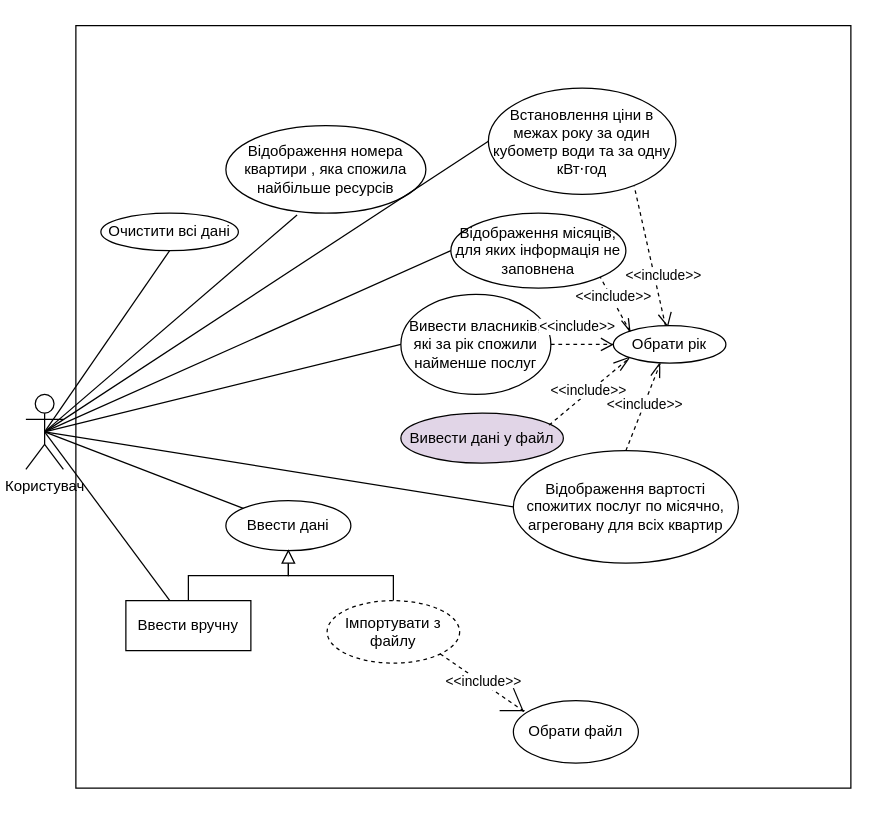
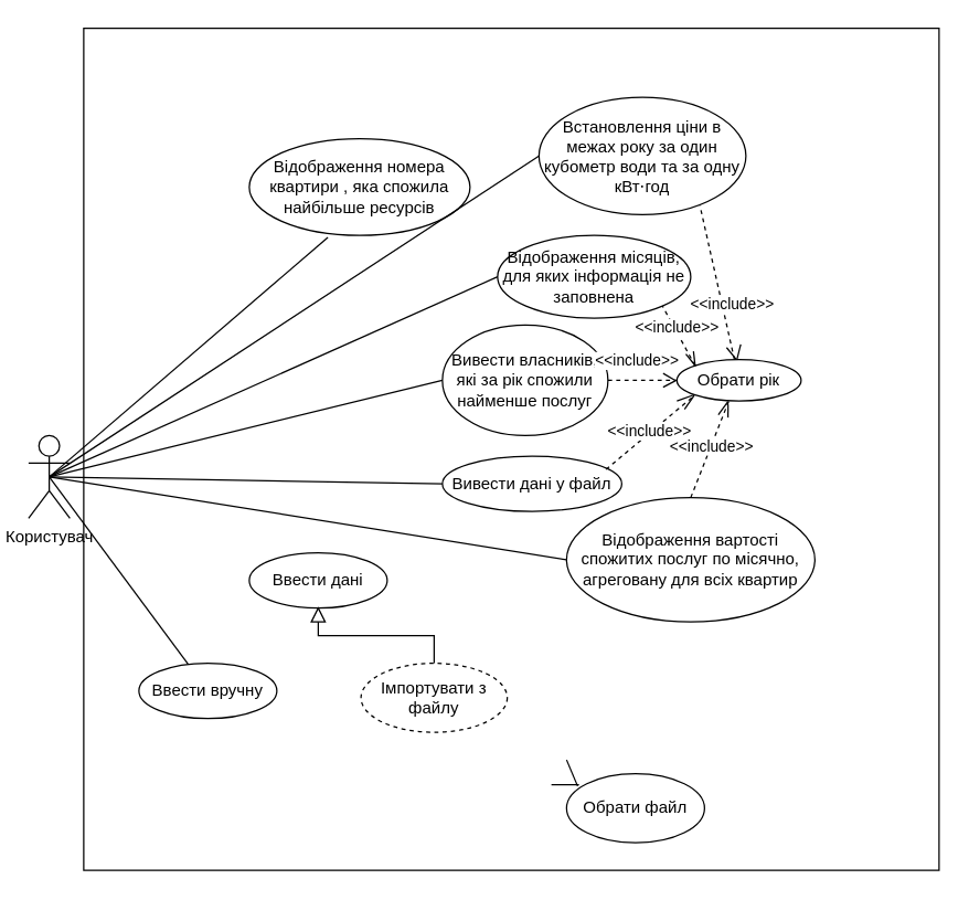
  <mxCell id="0" />
  <mxCell id="1" parent="0" />
  <mxCell id="2" value="" style="rounded=0;whiteSpace=wrap;html=1;" parent="1" vertex="1"><mxGeometry x="60" y="20" width="620" height="610" as="geometry" /></mxCell>
  <mxCell id="3" value="Користувач" style="shape=umlActor;verticalLabelPosition=bottom;verticalAlign=top;html=1;outlineConnect=0;" parent="1" vertex="1"><mxGeometry x="20" y="315" width="30" height="60" as="geometry" /></mxCell>
  <mxCell id="4" value="Ввести дані" style="ellipse;whiteSpace=wrap;html=1;" parent="1" vertex="1"><mxGeometry x="180" y="400" width="100" height="40" as="geometry" /></mxCell>
- <mxCell id="5" style="edgeStyle=orthogonalEdgeStyle;rounded=0;orthogonalLoop=1;jettySize=auto;html=1;entryX=0.5;entryY=1;entryDx=0;entryDy=0;" parent="1" source="6" target="4" edge="1"><mxGeometry relative="1" as="geometry" /></mxCell>
- <mxCell id="6" value="Ввести вручну" style="whiteSpace=wrap;html=1;rounded=0;" parent="1" vertex="1"><mxGeometry x="100" y="480" width="100" height="40" as="geometry" /></mxCell>
+ <mxCell id="6" value="Ввести вручну" style="ellipse;whiteSpace=wrap;html=1;" parent="1" vertex="1"><mxGeometry x="100" y="480" width="100" height="40" as="geometry" /></mxCell>
  <mxCell id="7" style="edgeStyle=orthogonalEdgeStyle;rounded=0;orthogonalLoop=1;jettySize=auto;html=1;" parent="1" source="8" edge="1"><mxGeometry relative="1" as="geometry"><mxPoint x="230" y="440" as="targetPoint" /><Array as="points"><mxPoint x="314" y="460" /><mxPoint x="230" y="460" /></Array></mxGeometry></mxCell>
  <mxCell id="8" value="Імпортувати з файлу" style="ellipse;whiteSpace=wrap;html=1;dashed=1;" parent="1" vertex="1"><mxGeometry x="261" y="480" width="106" height="50" as="geometry" /></mxCell>
  <mxCell id="9" value="" style="triangle;whiteSpace=wrap;html=1;rotation=-90;" parent="1" vertex="1"><mxGeometry x="225" y="440" width="10" height="10" as="geometry" /></mxCell>
  <mxCell id="10" value="Обрати файл" style="ellipse;whiteSpace=wrap;html=1;" parent="1" vertex="1"><mxGeometry x="410" y="560" width="100" height="50" as="geometry" /></mxCell>
- <mxCell id="11" value="" style="endArrow=none;dashed=1;html=1;rounded=0;exitX=1;exitY=1;exitDx=0;exitDy=0;entryX=0.098;entryY=0.188;entryDx=0;entryDy=0;entryPerimeter=0;" parent="1" source="8" target="10" edge="1"><mxGeometry width="50" height="50" relative="1" as="geometry"><mxPoint x="370" y="620" as="sourcePoint" /><mxPoint x="420" y="570" as="targetPoint" /></mxGeometry></mxCell>
- <mxCell id="12" value="&amp;lt;&amp;lt;include&amp;gt;&amp;gt;" style="edgeLabel;html=1;align=center;verticalAlign=middle;resizable=0;points=[];" parent="11" vertex="1" connectable="0"><mxGeometry x="-0.028" y="1" relative="1" as="geometry"><mxPoint as="offset" /></mxGeometry></mxCell>
  <mxCell id="13" value="" style="endArrow=none;html=1;rounded=0;" parent="1" edge="1"><mxGeometry width="50" height="50" relative="1" as="geometry"><mxPoint x="418" y="569" as="sourcePoint" /><mxPoint x="410" y="550" as="targetPoint" /></mxGeometry></mxCell>
  <mxCell id="14" value="" style="endArrow=none;html=1;rounded=0;" parent="1" edge="1"><mxGeometry width="50" height="50" relative="1" as="geometry"><mxPoint x="419" y="568" as="sourcePoint" /><mxPoint x="399" y="568" as="targetPoint" /></mxGeometry></mxCell>
- <mxCell id="15" value="Вивести дані у файл" style="ellipse;whiteSpace=wrap;html=1;fillColor=#e1d5e7;" parent="1" vertex="1"><mxGeometry x="320" y="330" width="130" height="40" as="geometry" /></mxCell>
+ <mxCell id="15" value="Вивести дані у файл" style="ellipse;whiteSpace=wrap;html=1;" parent="1" vertex="1"><mxGeometry x="320" y="330" width="130" height="40" as="geometry" /></mxCell>
  <mxCell id="16" value="Обрати рік" style="ellipse;whiteSpace=wrap;html=1;" parent="1" vertex="1"><mxGeometry x="490" y="260" width="90" height="30" as="geometry" /></mxCell>
  <mxCell id="17" value="Вивести власників, які за рік спожили найменше послуг" style="ellipse;whiteSpace=wrap;html=1;" parent="1" vertex="1"><mxGeometry x="320" y="235" width="120" height="80" as="geometry" /></mxCell>
  <mxCell id="18" value="Відображення місяців, для яких інформація не заповнена" style="ellipse;whiteSpace=wrap;html=1;" parent="1" vertex="1"><mxGeometry x="360" y="170" width="140" height="60" as="geometry" /></mxCell>
  <mxCell id="19" value="Встановлення ціни в межах року за один кубометр води та за одну кВт⋅год" style="ellipse;whiteSpace=wrap;html=1;" parent="1" vertex="1"><mxGeometry x="390" y="70" width="150" height="85" as="geometry" /></mxCell>
  <mxCell id="20" value="Відображення номера квартири , яка спожила найбільше ресурсів" style="ellipse;whiteSpace=wrap;html=1;" parent="1" vertex="1"><mxGeometry x="180" y="100" width="160" height="70" as="geometry" /></mxCell>
  <mxCell id="21" value="Відображення вартості спожитих послуг по місячно, агреговану для всіх квартир" style="ellipse;whiteSpace=wrap;html=1;" parent="1" vertex="1"><mxGeometry x="410" y="360" width="180" height="90" as="geometry" /></mxCell>
- <mxCell id="22" value="Очистити всі дані" style="ellipse;whiteSpace=wrap;html=1;" parent="1" vertex="1"><mxGeometry x="80" y="170" width="110" height="30" as="geometry" /></mxCell>
- <mxCell id="23" value="" style="endArrow=none;html=1;rounded=0;exitX=0.5;exitY=0.5;exitDx=0;exitDy=0;exitPerimeter=0;entryX=0.5;entryY=1;entryDx=0;entryDy=0;" parent="1" source="3" target="22" edge="1"><mxGeometry width="50" height="50" relative="1" as="geometry"><mxPoint x="400" y="360" as="sourcePoint" /><mxPoint x="450" y="310" as="targetPoint" /></mxGeometry></mxCell>
  <mxCell id="24" value="" style="endArrow=none;html=1;rounded=0;exitX=0.5;exitY=0.5;exitDx=0;exitDy=0;exitPerimeter=0;" parent="1" source="3" target="6" edge="1"><mxGeometry width="50" height="50" relative="1" as="geometry"><mxPoint x="45" y="355" as="sourcePoint" /><mxPoint x="160" y="220" as="targetPoint" /></mxGeometry></mxCell>
  <mxCell id="25" value="" style="endArrow=none;html=1;rounded=0;exitX=0.5;exitY=0.5;exitDx=0;exitDy=0;exitPerimeter=0;entryX=0.356;entryY=1.021;entryDx=0;entryDy=0;entryPerimeter=0;" parent="1" source="3" target="20" edge="1"><mxGeometry width="50" height="50" relative="1" as="geometry"><mxPoint x="400" y="360" as="sourcePoint" /><mxPoint x="450" y="310" as="targetPoint" /></mxGeometry></mxCell>
  <mxCell id="26" value="" style="endArrow=none;html=1;rounded=0;exitX=0.5;exitY=0.5;exitDx=0;exitDy=0;exitPerimeter=0;entryX=0;entryY=0.5;entryDx=0;entryDy=0;" parent="1" source="3" target="19" edge="1"><mxGeometry width="50" height="50" relative="1" as="geometry"><mxPoint x="400" y="360" as="sourcePoint" /><mxPoint x="450" y="310" as="targetPoint" /></mxGeometry></mxCell>
  <mxCell id="27" value="" style="endArrow=none;html=1;rounded=0;exitX=0.5;exitY=0.5;exitDx=0;exitDy=0;exitPerimeter=0;entryX=0;entryY=0.5;entryDx=0;entryDy=0;" parent="1" source="3" target="18" edge="1"><mxGeometry width="50" height="50" relative="1" as="geometry"><mxPoint x="400" y="360" as="sourcePoint" /><mxPoint x="450" y="310" as="targetPoint" /></mxGeometry></mxCell>
  <mxCell id="28" value="" style="endArrow=none;html=1;rounded=0;exitX=0.5;exitY=0.5;exitDx=0;exitDy=0;exitPerimeter=0;entryX=0;entryY=0.5;entryDx=0;entryDy=0;" parent="1" source="3" target="17" edge="1"><mxGeometry width="50" height="50" relative="1" as="geometry"><mxPoint x="400" y="360" as="sourcePoint" /><mxPoint x="450" y="310" as="targetPoint" /></mxGeometry></mxCell>
- <mxCell id="29" value="" style="endArrow=none;html=1;rounded=0;exitX=0.5;exitY=0.5;exitDx=0;exitDy=0;exitPerimeter=0;" parent="1" source="3" target="4" edge="1"><mxGeometry width="50" height="50" relative="1" as="geometry"><mxPoint x="40" y="340" as="sourcePoint" /><mxPoint x="450" y="310" as="targetPoint" /></mxGeometry></mxCell>
+ <mxCell id="29" value="" style="endArrow=none;html=1;rounded=0;exitX=0.5;exitY=0.5;exitDx=0;exitDy=0;exitPerimeter=0;entryX=0;entryY=0.5;entryDx=0;entryDy=0;" parent="1" source="3" target="15" edge="1"><mxGeometry width="50" height="50" relative="1" as="geometry"><mxPoint x="40" y="340" as="sourcePoint" /><mxPoint x="450" y="310" as="targetPoint" /></mxGeometry></mxCell>
  <mxCell id="30" value="" style="endArrow=none;html=1;rounded=0;exitX=0.5;exitY=0.5;exitDx=0;exitDy=0;exitPerimeter=0;entryX=0;entryY=0.5;entryDx=0;entryDy=0;" parent="1" source="3" target="21" edge="1"><mxGeometry width="50" height="50" relative="1" as="geometry"><mxPoint x="400" y="360" as="sourcePoint" /><mxPoint x="450" y="310" as="targetPoint" /></mxGeometry></mxCell>
  <mxCell id="31" value="" style="endArrow=none;dashed=1;html=1;rounded=0;entryX=0.778;entryY=0.924;entryDx=0;entryDy=0;entryPerimeter=0;" parent="1" source="16" target="19" edge="1"><mxGeometry width="50" height="50" relative="1" as="geometry"><mxPoint x="400" y="360" as="sourcePoint" /><mxPoint x="450" y="310" as="targetPoint" /></mxGeometry></mxCell>
  <mxCell id="32" value="&amp;lt;&amp;lt;include&amp;gt;&amp;gt;" style="edgeLabel;html=1;align=center;verticalAlign=middle;resizable=0;points=[];" parent="31" vertex="1" connectable="0"><mxGeometry x="-0.036" y="2" relative="1" as="geometry"><mxPoint x="12" y="13" as="offset" /></mxGeometry></mxCell>
  <mxCell id="33" value="" style="endArrow=none;dashed=1;html=1;rounded=0;entryX=1;entryY=1;entryDx=0;entryDy=0;exitX=0;exitY=0;exitDx=0;exitDy=0;" parent="1" source="16" target="18" edge="1"><mxGeometry width="50" height="50" relative="1" as="geometry"><mxPoint x="500" y="260" as="sourcePoint" /><mxPoint x="450" y="310" as="targetPoint" /></mxGeometry></mxCell>
  <mxCell id="34" value="&amp;lt;&amp;lt;include&amp;gt;&amp;gt;" style="edgeLabel;html=1;align=center;verticalAlign=middle;resizable=0;points=[];" parent="33" vertex="1" connectable="0"><mxGeometry x="0.246" y="-1" relative="1" as="geometry"><mxPoint as="offset" /></mxGeometry></mxCell>
  <mxCell id="35" value="" style="endArrow=none;dashed=1;html=1;rounded=0;exitX=1;exitY=0.5;exitDx=0;exitDy=0;entryX=0;entryY=0.5;entryDx=0;entryDy=0;" parent="1" source="17" target="16" edge="1"><mxGeometry width="50" height="50" relative="1" as="geometry"><mxPoint x="420" y="340" as="sourcePoint" /><mxPoint x="470" y="290" as="targetPoint" /></mxGeometry></mxCell>
  <mxCell id="36" value="&amp;lt;&amp;lt;include&amp;gt;&amp;gt;" style="edgeLabel;html=1;align=center;verticalAlign=middle;resizable=0;points=[];" parent="35" vertex="1" connectable="0"><mxGeometry x="0.002" relative="1" as="geometry"><mxPoint x="-5" y="-15" as="offset" /></mxGeometry></mxCell>
  <mxCell id="37" value="" style="endArrow=none;dashed=1;html=1;rounded=0;exitX=0.912;exitY=0.24;exitDx=0;exitDy=0;exitPerimeter=0;entryX=0;entryY=1;entryDx=0;entryDy=0;" parent="1" source="15" target="16" edge="1"><mxGeometry width="50" height="50" relative="1" as="geometry"><mxPoint x="420" y="340" as="sourcePoint" /><mxPoint x="470" y="290" as="targetPoint" /></mxGeometry></mxCell>
  <mxCell id="38" value="&amp;lt;&amp;lt;include&amp;gt;&amp;gt;" style="edgeLabel;html=1;align=center;verticalAlign=middle;resizable=0;points=[];" parent="37" vertex="1" connectable="0"><mxGeometry x="0.006" y="2" relative="1" as="geometry"><mxPoint as="offset" /></mxGeometry></mxCell>
  <mxCell id="39" value="" style="endArrow=none;dashed=1;html=1;rounded=0;exitX=0.5;exitY=0;exitDx=0;exitDy=0;entryX=0.417;entryY=1.006;entryDx=0;entryDy=0;entryPerimeter=0;" parent="1" source="21" target="16" edge="1"><mxGeometry width="50" height="50" relative="1" as="geometry"><mxPoint x="420" y="340" as="sourcePoint" /><mxPoint x="470" y="290" as="targetPoint" /></mxGeometry></mxCell>
  <mxCell id="40" value="&amp;lt;&amp;lt;include&amp;gt;&amp;gt;" style="edgeLabel;html=1;align=center;verticalAlign=middle;resizable=0;points=[];" parent="39" vertex="1" connectable="0"><mxGeometry x="0.065" relative="1" as="geometry"><mxPoint as="offset" /></mxGeometry></mxCell>
  <mxCell id="41" value="" style="endArrow=none;html=1;rounded=0;entryX=0.411;entryY=1.011;entryDx=0;entryDy=0;entryPerimeter=0;" parent="1" target="16" edge="1"><mxGeometry width="50" height="50" relative="1" as="geometry"><mxPoint x="520" y="300" as="sourcePoint" /><mxPoint x="560" y="290" as="targetPoint" /></mxGeometry></mxCell>
  <mxCell id="42" value="" style="endArrow=none;html=1;rounded=0;entryX=0.412;entryY=1.018;entryDx=0;entryDy=0;entryPerimeter=0;" parent="1" edge="1"><mxGeometry width="50" height="50" relative="1" as="geometry"><mxPoint x="527" y="302" as="sourcePoint" /><mxPoint x="527.08" y="292.54" as="targetPoint" /></mxGeometry></mxCell>
  <mxCell id="43" value="" style="endArrow=none;html=1;rounded=0;entryX=0.411;entryY=1.011;entryDx=0;entryDy=0;entryPerimeter=0;" parent="1" edge="1"><mxGeometry width="50" height="50" relative="1" as="geometry"><mxPoint x="495.5" y="296" as="sourcePoint" /><mxPoint x="502.5" y="286" as="targetPoint" /></mxGeometry></mxCell>
  <mxCell id="44" value="" style="endArrow=none;html=1;rounded=0;entryX=0.117;entryY=0.85;entryDx=0;entryDy=0;entryPerimeter=0;" parent="1" edge="1"><mxGeometry width="50" height="50" relative="1" as="geometry"><mxPoint x="490" y="290" as="sourcePoint" /><mxPoint x="502.53" y="285.5" as="targetPoint" /></mxGeometry></mxCell>
  <mxCell id="45" value="" style="endArrow=none;html=1;rounded=0;entryX=0.411;entryY=1.011;entryDx=0;entryDy=0;entryPerimeter=0;" parent="1" edge="1"><mxGeometry width="50" height="50" relative="1" as="geometry"><mxPoint x="480" y="280" as="sourcePoint" /><mxPoint x="489.5" y="275" as="targetPoint" /></mxGeometry></mxCell>
  <mxCell id="46" value="" style="endArrow=none;html=1;rounded=0;entryX=-0.014;entryY=0.504;entryDx=0;entryDy=0;entryPerimeter=0;" parent="1" target="16" edge="1"><mxGeometry width="50" height="50" relative="1" as="geometry"><mxPoint x="480" y="270" as="sourcePoint" /><mxPoint x="488.5" y="270" as="targetPoint" /></mxGeometry></mxCell>
  <mxCell id="47" value="" style="endArrow=none;html=1;rounded=0;exitX=0.484;exitY=-0.012;exitDx=0;exitDy=0;exitPerimeter=0;" parent="1" source="16" edge="1"><mxGeometry width="50" height="50" relative="1" as="geometry"><mxPoint x="527.75" y="259" as="sourcePoint" /><mxPoint x="536.25" y="249" as="targetPoint" /></mxGeometry></mxCell>
  <mxCell id="48" value="" style="endArrow=none;html=1;rounded=0;exitX=0.477;exitY=-0.005;exitDx=0;exitDy=0;exitPerimeter=0;" parent="1" source="16" edge="1"><mxGeometry width="50" height="50" relative="1" as="geometry"><mxPoint x="538.39" y="261" as="sourcePoint" /><mxPoint x="526" y="251.3" as="targetPoint" /></mxGeometry></mxCell>
  <mxCell id="49" value="" style="endArrow=none;html=1;rounded=0;exitX=0.477;exitY=-0.005;exitDx=0;exitDy=0;exitPerimeter=0;" parent="1" edge="1"><mxGeometry width="50" height="50" relative="1" as="geometry"><mxPoint x="503.5" y="264.7" as="sourcePoint" /><mxPoint x="496.5" y="256" as="targetPoint" /></mxGeometry></mxCell>
  <mxCell id="50" value="" style="endArrow=none;html=1;rounded=0;exitX=0;exitY=0;exitDx=0;exitDy=0;" parent="1" source="16" edge="1"><mxGeometry width="50" height="50" relative="1" as="geometry"><mxPoint x="555" y="274" as="sourcePoint" /><mxPoint x="502" y="254" as="targetPoint" /></mxGeometry></mxCell>
